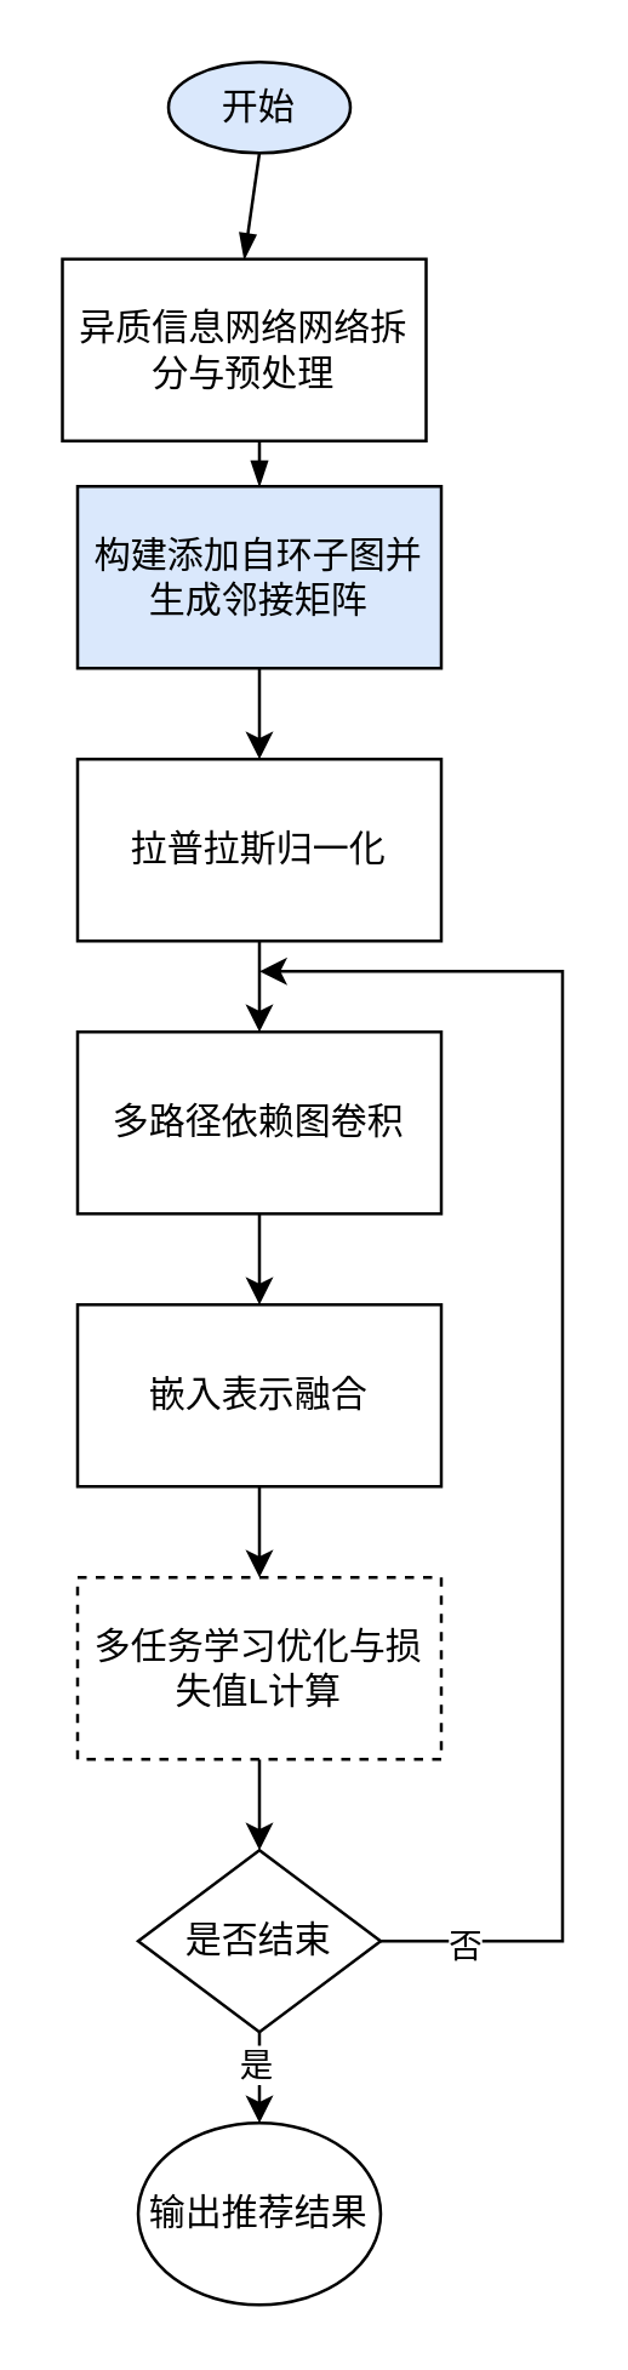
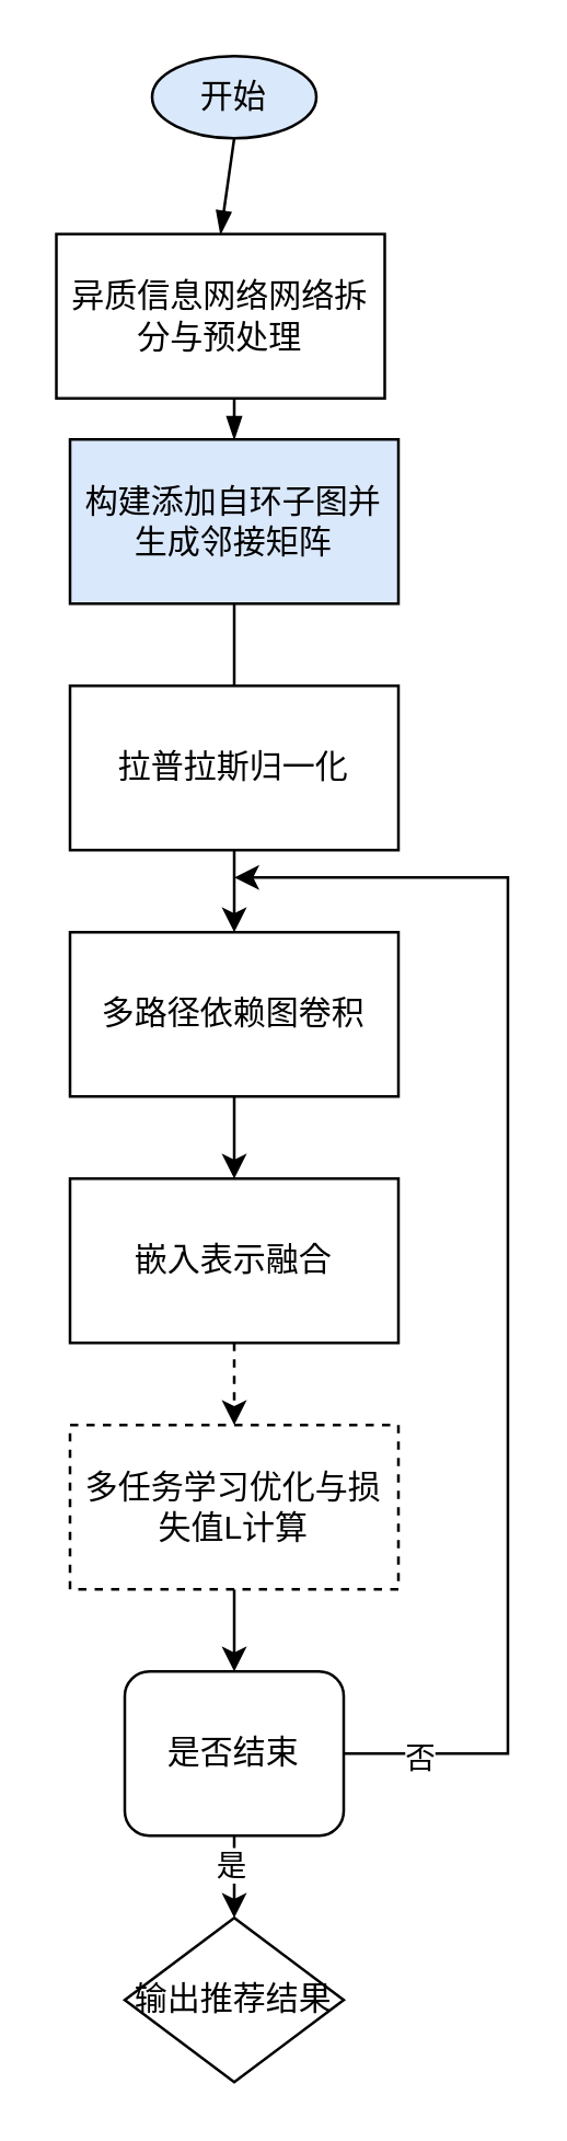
  <mxCell id="0" />
  <mxCell id="1" parent="0" />
  <mxCell id="2" value="开始" style="ellipse;whiteSpace=wrap;html=1;fillColor=#dae8fc;" vertex="1" parent="1"><mxGeometry x="55" y="20" width="60" height="30" as="geometry" /></mxCell>
  <mxCell id="3" value="" style="endArrow=blockThin;html=1;rounded=0;endFill=1;entryX=0.5;entryY=0;entryDx=0;entryDy=0;" edge="1" parent="1" target="5"><mxGeometry width="50" height="50" relative="1" as="geometry"><mxPoint x="85" y="50" as="sourcePoint" /><mxPoint x="85" y="70" as="targetPoint" /></mxGeometry></mxCell>
  <mxCell id="4" style="edgeStyle=orthogonalEdgeStyle;rounded=0;orthogonalLoop=1;jettySize=auto;html=1;exitX=0.5;exitY=1;exitDx=0;exitDy=0;entryX=0.5;entryY=0;entryDx=0;entryDy=0;endArrow=blockThin;endFill=1;" edge="1" parent="1" source="5" target="7"><mxGeometry relative="1" as="geometry" /></mxCell>
  <mxCell id="5" value="异质信息网络网络拆分与预处理" style="rounded=0;whiteSpace=wrap;html=1;" vertex="1" parent="1"><mxGeometry x="20" y="85" width="120" height="60" as="geometry" /></mxCell>
- <mxCell id="6" style="edgeStyle=orthogonalEdgeStyle;rounded=0;orthogonalLoop=1;jettySize=auto;html=1;exitX=0.5;exitY=1;exitDx=0;exitDy=0;entryX=0.5;entryY=0;entryDx=0;entryDy=0;" edge="1" parent="1" source="7" target="9"><mxGeometry relative="1" as="geometry" /></mxCell>
+ <mxCell id="6" style="edgeStyle=orthogonalEdgeStyle;rounded=0;orthogonalLoop=1;jettySize=auto;html=1;exitX=0.5;exitY=1;exitDx=0;exitDy=0;entryX=0.5;entryY=0;entryDx=0;entryDy=0;endArrow=none;" edge="1" parent="1" source="7" target="9"><mxGeometry relative="1" as="geometry" /></mxCell>
  <mxCell id="7" value="构建添加自环子图并生成邻接矩阵" style="rounded=0;whiteSpace=wrap;html=1;fillColor=#dae8fc;" vertex="1" parent="1"><mxGeometry x="25" y="160" width="120" height="60" as="geometry" /></mxCell>
  <mxCell id="8" style="edgeStyle=orthogonalEdgeStyle;rounded=0;orthogonalLoop=1;jettySize=auto;html=1;exitX=0.5;exitY=1;exitDx=0;exitDy=0;entryX=0.5;entryY=0;entryDx=0;entryDy=0;" edge="1" parent="1" source="9" target="11"><mxGeometry relative="1" as="geometry" /></mxCell>
  <mxCell id="9" value="拉普拉斯归一化" style="rounded=0;whiteSpace=wrap;html=1;" vertex="1" parent="1"><mxGeometry x="25" y="250" width="120" height="60" as="geometry" /></mxCell>
  <mxCell id="10" style="edgeStyle=orthogonalEdgeStyle;rounded=0;orthogonalLoop=1;jettySize=auto;html=1;exitX=0.5;exitY=1;exitDx=0;exitDy=0;entryX=0.5;entryY=0;entryDx=0;entryDy=0;" edge="1" parent="1" source="11" target="13"><mxGeometry relative="1" as="geometry" /></mxCell>
  <mxCell id="11" value="多路径依赖图卷积" style="rounded=0;whiteSpace=wrap;html=1;" vertex="1" parent="1"><mxGeometry x="25" y="340" width="120" height="60" as="geometry" /></mxCell>
- <mxCell id="12" style="edgeStyle=orthogonalEdgeStyle;rounded=0;orthogonalLoop=1;jettySize=auto;html=1;exitX=0.5;exitY=1;exitDx=0;exitDy=0;entryX=0.5;entryY=0;entryDx=0;entryDy=0;" edge="1" parent="1" source="13" target="15"><mxGeometry relative="1" as="geometry" /></mxCell>
+ <mxCell id="12" style="edgeStyle=orthogonalEdgeStyle;rounded=0;orthogonalLoop=1;jettySize=auto;html=1;exitX=0.5;exitY=1;exitDx=0;exitDy=0;entryX=0.5;entryY=0;entryDx=0;entryDy=0;dashed=1;" edge="1" parent="1" source="13" target="15"><mxGeometry relative="1" as="geometry" /></mxCell>
  <mxCell id="13" value="嵌入表示融合" style="rounded=0;whiteSpace=wrap;html=1;" vertex="1" parent="1"><mxGeometry x="25" y="430" width="120" height="60" as="geometry" /></mxCell>
  <mxCell id="14" style="edgeStyle=orthogonalEdgeStyle;rounded=0;orthogonalLoop=1;jettySize=auto;html=1;exitX=0.5;exitY=1;exitDx=0;exitDy=0;entryX=0.5;entryY=0;entryDx=0;entryDy=0;" edge="1" parent="1" source="15" target="20"><mxGeometry relative="1" as="geometry" /></mxCell>
  <mxCell id="15" value="多任务学习优化与损失值L计算" style="rounded=0;whiteSpace=wrap;html=1;dashed=1;" vertex="1" parent="1"><mxGeometry x="25" y="520" width="120" height="60" as="geometry" /></mxCell>
  <mxCell id="16" style="edgeStyle=orthogonalEdgeStyle;rounded=0;orthogonalLoop=1;jettySize=auto;html=1;exitX=0.5;exitY=1;exitDx=0;exitDy=0;entryX=0.5;entryY=0;entryDx=0;entryDy=0;" edge="1" parent="1" source="20" target="21"><mxGeometry relative="1" as="geometry" /></mxCell>
  <mxCell id="17" value="是" style="edgeLabel;html=1;align=center;verticalAlign=middle;resizable=0;points=[];" vertex="1" connectable="0" parent="16"><mxGeometry x="-0.333" y="-2" relative="1" as="geometry"><mxPoint as="offset" /></mxGeometry></mxCell>
  <mxCell id="18" style="edgeStyle=orthogonalEdgeStyle;rounded=0;orthogonalLoop=1;jettySize=auto;html=1;exitX=1;exitY=0.5;exitDx=0;exitDy=0;" edge="1" parent="1" source="20"><mxGeometry relative="1" as="geometry"><mxPoint x="85" y="320" as="targetPoint" /><Array as="points"><mxPoint x="185" y="640" /><mxPoint x="185" y="320" /></Array></mxGeometry></mxCell>
  <mxCell id="19" value="否" style="edgeLabel;html=1;align=center;verticalAlign=middle;resizable=0;points=[];" vertex="1" connectable="0" parent="18"><mxGeometry x="-0.888" y="-1" relative="1" as="geometry"><mxPoint as="offset" /></mxGeometry></mxCell>
- <mxCell id="20" value="是否结束" style="rhombus;whiteSpace=wrap;html=1;" vertex="1" parent="1"><mxGeometry x="45" y="610" width="80" height="60" as="geometry" /></mxCell>
- <mxCell id="21" value="输出推荐结果" style="ellipse;whiteSpace=wrap;html=1;" vertex="1" parent="1"><mxGeometry x="45" y="700" width="80" height="60" as="geometry" /></mxCell>
+ <mxCell id="20" value="是否结束" style="whiteSpace=wrap;html=1;rounded=1;" vertex="1" parent="1"><mxGeometry x="45" y="610" width="80" height="60" as="geometry" /></mxCell>
+ <mxCell id="21" value="输出推荐结果" style="rhombus;whiteSpace=wrap;html=1;" vertex="1" parent="1"><mxGeometry x="45" y="700" width="80" height="60" as="geometry" /></mxCell>
